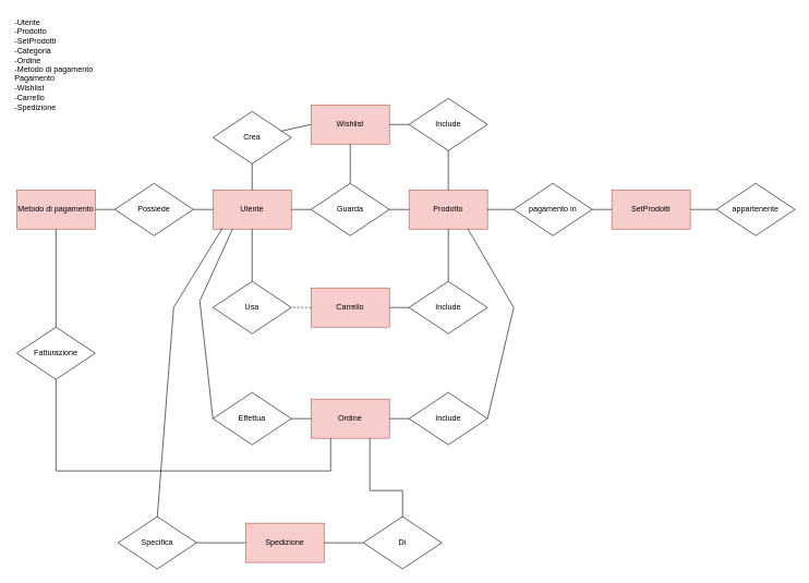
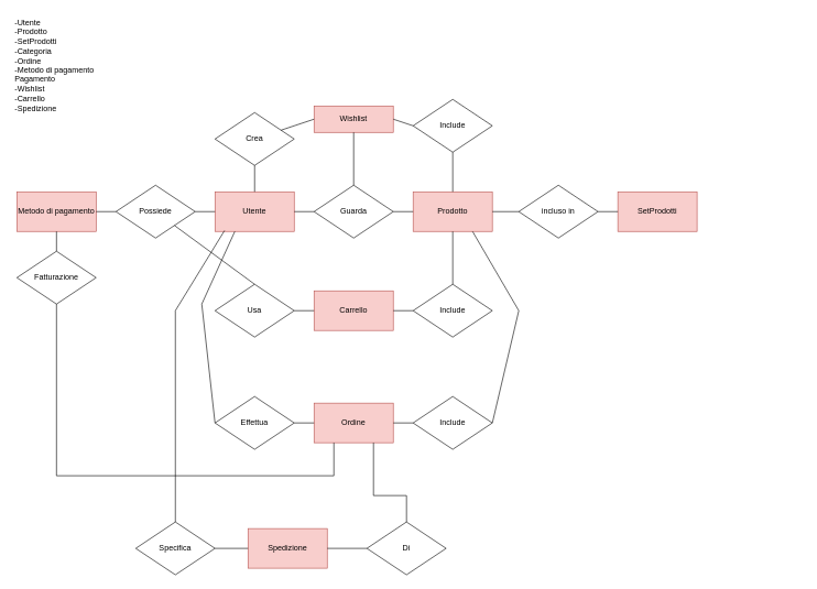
  <mxCell id="0" />
  <mxCell id="1" parent="0" />
  <mxCell id="2" value="-Utente&lt;br&gt;-Prodotto&lt;br&gt;-SetProdotti&lt;br&gt;-Categoria&lt;br&gt;-Ordine&lt;br&gt;-Metodo di pagamento&lt;br&gt;Pagamento&lt;br&gt;-Wishlist&lt;br&gt;-Carrello&lt;br&gt;-Spedizione" style="text;html=1;strokeColor=none;fillColor=none;align=left;verticalAlign=top;whiteSpace=wrap;rounded=0;horizontal=1;" vertex="1" parent="1"><mxGeometry x="20" y="20" width="130" height="160" as="geometry" /></mxCell>
  <mxCell id="3" value="Utente" style="rounded=0;whiteSpace=wrap;html=1;fillColor=#f8cecc;strokeColor=#b85450;" vertex="1" parent="1"><mxGeometry x="325" y="290" width="120" height="60" as="geometry" /></mxCell>
  <mxCell id="4" value="Prodotto" style="rounded=0;whiteSpace=wrap;html=1;fillColor=#f8cecc;strokeColor=#b85450;" vertex="1" parent="1"><mxGeometry x="625" y="290" width="120" height="60" as="geometry" /></mxCell>
  <mxCell id="5" value="Guarda" style="rhombus;whiteSpace=wrap;html=1;" vertex="1" parent="1"><mxGeometry x="475" y="280" width="120" height="80" as="geometry" /></mxCell>
  <mxCell id="6" value="" style="endArrow=none;html=1;rounded=0;entryX=0;entryY=0.5;entryDx=0;entryDy=0;exitX=1;exitY=0.5;exitDx=0;exitDy=0;" edge="1" parent="1" source="3" target="5"><mxGeometry width="50" height="50" relative="1" as="geometry"><mxPoint x="465" y="420" as="sourcePoint" /><mxPoint x="515" y="370" as="targetPoint" /></mxGeometry></mxCell>
  <mxCell id="7" value="" style="endArrow=none;html=1;rounded=0;entryX=0;entryY=0.5;entryDx=0;entryDy=0;exitX=1;exitY=0.5;exitDx=0;exitDy=0;" edge="1" parent="1" source="5" target="4"><mxGeometry width="50" height="50" relative="1" as="geometry"><mxPoint x="545" y="430" as="sourcePoint" /><mxPoint x="595" y="380" as="targetPoint" /></mxGeometry></mxCell>
  <mxCell id="8" value="Metodo di pagamento" style="rounded=0;whiteSpace=wrap;html=1;fillColor=#f8cecc;strokeColor=#b85450;" vertex="1" parent="1"><mxGeometry x="25" y="290" width="120" height="60" as="geometry" /></mxCell>
  <mxCell id="9" value="Possiede" style="rhombus;whiteSpace=wrap;html=1;" vertex="1" parent="1"><mxGeometry x="175" y="280" width="120" height="80" as="geometry" /></mxCell>
  <mxCell id="10" value="" style="endArrow=none;html=1;rounded=0;exitX=1;exitY=0.5;exitDx=0;exitDy=0;entryX=0;entryY=0.5;entryDx=0;entryDy=0;" edge="1" parent="1" source="9" target="3"><mxGeometry width="50" height="50" relative="1" as="geometry"><mxPoint x="235" y="390" as="sourcePoint" /><mxPoint x="285" y="340" as="targetPoint" /></mxGeometry></mxCell>
  <mxCell id="11" value="" style="endArrow=none;html=1;rounded=0;entryX=0;entryY=0.5;entryDx=0;entryDy=0;exitX=1;exitY=0.5;exitDx=0;exitDy=0;" edge="1" parent="1" source="8" target="9"><mxGeometry width="50" height="50" relative="1" as="geometry"><mxPoint x="145" y="430" as="sourcePoint" /><mxPoint x="195" y="380" as="targetPoint" /></mxGeometry></mxCell>
  <mxCell id="12" value="SetProdotti" style="rounded=0;whiteSpace=wrap;html=1;fillColor=#f8cecc;strokeColor=#b85450;" vertex="1" parent="1"><mxGeometry x="935" y="290" width="120" height="60" as="geometry" /></mxCell>
- <mxCell id="13" value="pagamento in" style="rhombus;whiteSpace=wrap;html=1;" vertex="1" parent="1"><mxGeometry x="785" y="280" width="120" height="80" as="geometry" /></mxCell>
- <mxCell id="14" value="appartenente" style="rhombus;whiteSpace=wrap;html=1;" vertex="1" parent="1"><mxGeometry x="1095" y="280" width="120" height="80" as="geometry" /></mxCell>
+ <mxCell id="13" value="incluso in" style="rhombus;whiteSpace=wrap;html=1;" vertex="1" parent="1"><mxGeometry x="785" y="280" width="120" height="80" as="geometry" /></mxCell>
  <mxCell id="15" value="" style="endArrow=none;html=1;rounded=0;entryX=1;entryY=0.5;entryDx=0;entryDy=0;exitX=0;exitY=0.5;exitDx=0;exitDy=0;" edge="1" parent="1" source="13" target="4"><mxGeometry width="50" height="50" relative="1" as="geometry"><mxPoint x="715" y="430" as="sourcePoint" /><mxPoint x="765" y="380" as="targetPoint" /></mxGeometry></mxCell>
  <mxCell id="16" value="" style="endArrow=none;html=1;rounded=0;entryX=1;entryY=0.5;entryDx=0;entryDy=0;exitX=0;exitY=0.5;exitDx=0;exitDy=0;" edge="1" parent="1" source="12" target="13"><mxGeometry width="50" height="50" relative="1" as="geometry"><mxPoint x="865" y="410" as="sourcePoint" /><mxPoint x="915" y="360" as="targetPoint" /></mxGeometry></mxCell>
- <mxCell id="17" value="" style="endArrow=none;html=1;rounded=0;entryX=1;entryY=0.5;entryDx=0;entryDy=0;exitX=0;exitY=0.5;exitDx=0;exitDy=0;" edge="1" parent="1" source="14" target="12"><mxGeometry width="50" height="50" relative="1" as="geometry"><mxPoint x="935" y="420" as="sourcePoint" /><mxPoint x="985" y="370" as="targetPoint" /></mxGeometry></mxCell>
- <mxCell id="18" value="Wishlist" style="rounded=0;whiteSpace=wrap;html=1;fillColor=#f8cecc;strokeColor=#b85450;" vertex="1" parent="1"><mxGeometry x="475" y="160" width="120" height="60" as="geometry" /></mxCell>
+ <mxCell id="18" value="Wishlist" style="rounded=0;whiteSpace=wrap;html=1;fillColor=#f8cecc;strokeColor=#b85450;" vertex="1" parent="1"><mxGeometry x="475" y="160" width="120" height="40" as="geometry" /></mxCell>
  <mxCell id="19" value="Carrello" style="rounded=0;whiteSpace=wrap;html=1;fillColor=#f8cecc;strokeColor=#b85450;" vertex="1" parent="1"><mxGeometry x="475" y="440" width="120" height="60" as="geometry" /></mxCell>
  <mxCell id="20" value="Crea" style="rhombus;whiteSpace=wrap;html=1;" vertex="1" parent="1"><mxGeometry x="325" y="170" width="120" height="80" as="geometry" /></mxCell>
  <mxCell id="21" value="" style="endArrow=none;html=1;rounded=0;entryX=0.5;entryY=0;entryDx=0;entryDy=0;exitX=0.5;exitY=1;exitDx=0;exitDy=0;" edge="1" parent="1" source="20" target="3"><mxGeometry width="50" height="50" relative="1" as="geometry"><mxPoint x="155" y="450" as="sourcePoint" /><mxPoint x="205" y="400" as="targetPoint" /></mxGeometry></mxCell>
  <mxCell id="22" value="" style="endArrow=none;html=1;rounded=0;entryX=0;entryY=0.5;entryDx=0;entryDy=0;" edge="1" parent="1" source="20" target="18"><mxGeometry width="50" height="50" relative="1" as="geometry"><mxPoint x="445" y="120" as="sourcePoint" /><mxPoint x="495" y="70" as="targetPoint" /></mxGeometry></mxCell>
  <mxCell id="23" value="" style="endArrow=none;html=1;rounded=0;exitX=0.5;exitY=1;exitDx=0;exitDy=0;entryX=0.5;entryY=0;entryDx=0;entryDy=0;" edge="1" parent="1" source="18" target="5"><mxGeometry width="50" height="50" relative="1" as="geometry"><mxPoint x="645" y="230" as="sourcePoint" /><mxPoint x="695" y="180" as="targetPoint" /></mxGeometry></mxCell>
  <mxCell id="24" value="Usa" style="rhombus;whiteSpace=wrap;html=1;" vertex="1" parent="1"><mxGeometry x="325" y="430" width="120" height="80" as="geometry" /></mxCell>
  <mxCell id="25" value="Effettua" style="rhombus;whiteSpace=wrap;html=1;" vertex="1" parent="1"><mxGeometry x="325" y="600" width="120" height="80" as="geometry" /></mxCell>
  <mxCell id="26" value="Ordine" style="rounded=0;whiteSpace=wrap;html=1;fillColor=#f8cecc;strokeColor=#b85450;" vertex="1" parent="1"><mxGeometry x="475" y="610" width="120" height="60" as="geometry" /></mxCell>
- <mxCell id="27" value="" style="endArrow=none;html=1;rounded=0;entryX=0.5;entryY=1;entryDx=0;entryDy=0;exitX=0.5;exitY=0;exitDx=0;exitDy=0;" edge="1" parent="1" source="24" target="3"><mxGeometry width="50" height="50" relative="1" as="geometry"><mxPoint x="185" y="470" as="sourcePoint" /><mxPoint x="235" y="420" as="targetPoint" /></mxGeometry></mxCell>
- <mxCell id="28" value="" style="endArrow=none;html=1;rounded=0;entryX=1;entryY=0.5;entryDx=0;entryDy=0;exitX=0;exitY=0.5;exitDx=0;exitDy=0;dashed=1;" edge="1" parent="1" source="19" target="24"><mxGeometry width="50" height="50" relative="1" as="geometry"><mxPoint x="435" y="560" as="sourcePoint" /><mxPoint x="485" y="510" as="targetPoint" /></mxGeometry></mxCell>
+ <mxCell id="27" value="" style="endArrow=none;html=1;rounded=0;exitX=0.5;exitY=0;exitDx=0;exitDy=0;" edge="1" parent="1" source="24" target="9"><mxGeometry width="50" height="50" relative="1" as="geometry"><mxPoint x="185" y="470" as="sourcePoint" /><mxPoint x="235" y="420" as="targetPoint" /></mxGeometry></mxCell>
+ <mxCell id="28" value="" style="endArrow=none;html=1;rounded=0;entryX=1;entryY=0.5;entryDx=0;entryDy=0;exitX=0;exitY=0.5;exitDx=0;exitDy=0;" edge="1" parent="1" source="19" target="24"><mxGeometry width="50" height="50" relative="1" as="geometry"><mxPoint x="435" y="560" as="sourcePoint" /><mxPoint x="485" y="510" as="targetPoint" /></mxGeometry></mxCell>
  <mxCell id="29" value="Include" style="rhombus;whiteSpace=wrap;html=1;" vertex="1" parent="1"><mxGeometry x="625" y="150" width="120" height="80" as="geometry" /></mxCell>
  <mxCell id="30" value="Include" style="rhombus;whiteSpace=wrap;html=1;" vertex="1" parent="1"><mxGeometry x="625" y="430" width="120" height="80" as="geometry" /></mxCell>
  <mxCell id="31" value="" style="endArrow=none;html=1;rounded=0;entryX=0.5;entryY=1;entryDx=0;entryDy=0;exitX=0.5;exitY=0;exitDx=0;exitDy=0;" edge="1" parent="1" source="4" target="29"><mxGeometry width="50" height="50" relative="1" as="geometry"><mxPoint x="655" y="310" as="sourcePoint" /><mxPoint x="705" y="260" as="targetPoint" /></mxGeometry></mxCell>
  <mxCell id="32" value="" style="endArrow=none;html=1;rounded=0;entryX=0;entryY=0.5;entryDx=0;entryDy=0;exitX=1;exitY=0.5;exitDx=0;exitDy=0;" edge="1" parent="1" source="18" target="29"><mxGeometry width="50" height="50" relative="1" as="geometry"><mxPoint x="495" y="120" as="sourcePoint" /><mxPoint x="545" y="70" as="targetPoint" /></mxGeometry></mxCell>
  <mxCell id="33" value="" style="endArrow=none;html=1;rounded=0;entryX=0.5;entryY=1;entryDx=0;entryDy=0;exitX=0.5;exitY=0;exitDx=0;exitDy=0;" edge="1" parent="1" source="30" target="4"><mxGeometry width="50" height="50" relative="1" as="geometry"><mxPoint x="675" y="460" as="sourcePoint" /><mxPoint x="725" y="410" as="targetPoint" /></mxGeometry></mxCell>
  <mxCell id="34" value="" style="endArrow=none;html=1;rounded=0;entryX=0;entryY=0.5;entryDx=0;entryDy=0;exitX=1;exitY=0.5;exitDx=0;exitDy=0;" edge="1" parent="1" source="19" target="30"><mxGeometry width="50" height="50" relative="1" as="geometry"><mxPoint x="205" y="460" as="sourcePoint" /><mxPoint x="255" y="410" as="targetPoint" /></mxGeometry></mxCell>
  <mxCell id="35" value="" style="endArrow=none;html=1;rounded=0;entryX=0.25;entryY=1;entryDx=0;entryDy=0;exitX=0;exitY=0.5;exitDx=0;exitDy=0;" edge="1" parent="1" source="25" target="3"><mxGeometry width="50" height="50" relative="1" as="geometry"><mxPoint x="215" y="480" as="sourcePoint" /><mxPoint x="265" y="430" as="targetPoint" /><Array as="points"><mxPoint x="305" y="460" /></Array></mxGeometry></mxCell>
  <mxCell id="36" value="Include" style="rhombus;whiteSpace=wrap;html=1;" vertex="1" parent="1"><mxGeometry x="625" y="600" width="120" height="80" as="geometry" /></mxCell>
  <mxCell id="37" value="" style="endArrow=none;html=1;rounded=0;exitX=1;exitY=0.5;exitDx=0;exitDy=0;entryX=0;entryY=0.5;entryDx=0;entryDy=0;" edge="1" parent="1" source="26" target="36"><mxGeometry width="50" height="50" relative="1" as="geometry"><mxPoint x="725" y="580" as="sourcePoint" /><mxPoint x="775" y="530" as="targetPoint" /></mxGeometry></mxCell>
  <mxCell id="38" value="" style="endArrow=none;html=1;rounded=0;entryX=0;entryY=0.5;entryDx=0;entryDy=0;exitX=1;exitY=0.5;exitDx=0;exitDy=0;" edge="1" parent="1" source="25" target="26"><mxGeometry width="50" height="50" relative="1" as="geometry"><mxPoint x="135" y="650" as="sourcePoint" /><mxPoint x="185" y="600" as="targetPoint" /></mxGeometry></mxCell>
  <mxCell id="39" value="" style="endArrow=none;html=1;rounded=0;exitX=1;exitY=0.5;exitDx=0;exitDy=0;entryX=0.75;entryY=1;entryDx=0;entryDy=0;" edge="1" parent="1" source="36" target="4"><mxGeometry width="50" height="50" relative="1" as="geometry"><mxPoint x="765" y="610" as="sourcePoint" /><mxPoint x="815" y="560" as="targetPoint" /><Array as="points"><mxPoint x="785" y="470" /></Array></mxGeometry></mxCell>
- <mxCell id="40" value="Fatturazione" style="rhombus;whiteSpace=wrap;html=1;" vertex="1" parent="1"><mxGeometry x="25" y="500" width="120" height="80" as="geometry" /></mxCell>
+ <mxCell id="40" value="Fatturazione" style="rhombus;whiteSpace=wrap;html=1;" vertex="1" parent="1"><mxGeometry x="25" y="380" width="120" height="80" as="geometry" /></mxCell>
  <mxCell id="41" value="" style="endArrow=none;html=1;rounded=0;entryX=0.5;entryY=1;entryDx=0;entryDy=0;exitX=0.5;exitY=0;exitDx=0;exitDy=0;" edge="1" parent="1" source="40" target="8"><mxGeometry width="50" height="50" relative="1" as="geometry"><mxPoint x="-95" y="470" as="sourcePoint" /><mxPoint x="-45" y="420" as="targetPoint" /></mxGeometry></mxCell>
  <mxCell id="42" value="" style="endArrow=none;html=1;rounded=0;entryX=0.25;entryY=1;entryDx=0;entryDy=0;exitX=0.5;exitY=1;exitDx=0;exitDy=0;" edge="1" parent="1" source="40" target="26"><mxGeometry width="50" height="50" relative="1" as="geometry"><mxPoint x="385" y="780" as="sourcePoint" /><mxPoint x="435" y="730" as="targetPoint" /><Array as="points"><mxPoint x="85" y="720" /><mxPoint x="505" y="720" /></Array></mxGeometry></mxCell>
  <mxCell id="43" value="Spedizione" style="rounded=0;whiteSpace=wrap;html=1;fillColor=#f8cecc;strokeColor=#b85450;" vertex="1" parent="1"><mxGeometry x="375" y="800" width="120" height="60" as="geometry" /></mxCell>
- <mxCell id="44" value="Specifica" style="rhombus;whiteSpace=wrap;html=1;" vertex="1" parent="1"><mxGeometry x="180" y="790" width="120" height="80" as="geometry" /></mxCell>
+ <mxCell id="44" value="Specifica" style="rhombus;whiteSpace=wrap;html=1;" vertex="1" parent="1"><mxGeometry x="205" y="790" width="120" height="80" as="geometry" /></mxCell>
  <mxCell id="45" value="Di" style="rhombus;whiteSpace=wrap;html=1;" vertex="1" parent="1"><mxGeometry x="555" y="790" width="120" height="80" as="geometry" /></mxCell>
  <mxCell id="46" value="" style="endArrow=none;html=1;rounded=0;entryX=0;entryY=0.5;entryDx=0;entryDy=0;exitX=1;exitY=0.5;exitDx=0;exitDy=0;" edge="1" parent="1" source="44" target="43"><mxGeometry width="50" height="50" relative="1" as="geometry"><mxPoint x="105" y="830" as="sourcePoint" /><mxPoint x="155" y="780" as="targetPoint" /></mxGeometry></mxCell>
  <mxCell id="47" value="" style="endArrow=none;html=1;rounded=0;entryX=0;entryY=0.5;entryDx=0;entryDy=0;exitX=1;exitY=0.5;exitDx=0;exitDy=0;" edge="1" parent="1" source="43" target="45"><mxGeometry width="50" height="50" relative="1" as="geometry"><mxPoint x="535" y="960" as="sourcePoint" /><mxPoint x="585" y="910" as="targetPoint" /></mxGeometry></mxCell>
  <mxCell id="48" value="" style="endArrow=none;html=1;rounded=0;exitX=0.5;exitY=0;exitDx=0;exitDy=0;entryX=0.75;entryY=1;entryDx=0;entryDy=0;" edge="1" parent="1" source="45" target="26"><mxGeometry width="50" height="50" relative="1" as="geometry"><mxPoint x="635" y="780" as="sourcePoint" /><mxPoint x="685" y="730" as="targetPoint" /><Array as="points"><mxPoint x="615" y="750" /><mxPoint x="565" y="750" /></Array></mxGeometry></mxCell>
  <mxCell id="49" value="" style="endArrow=none;html=1;rounded=0;entryX=0.12;entryY=0.979;entryDx=0;entryDy=0;entryPerimeter=0;exitX=0.5;exitY=0;exitDx=0;exitDy=0;" edge="1" parent="1" source="44" target="3"><mxGeometry width="50" height="50" relative="1" as="geometry"><mxPoint x="155" y="670" as="sourcePoint" /><mxPoint x="205" y="620" as="targetPoint" /><Array as="points"><mxPoint x="265" y="470" /></Array></mxGeometry></mxCell>
